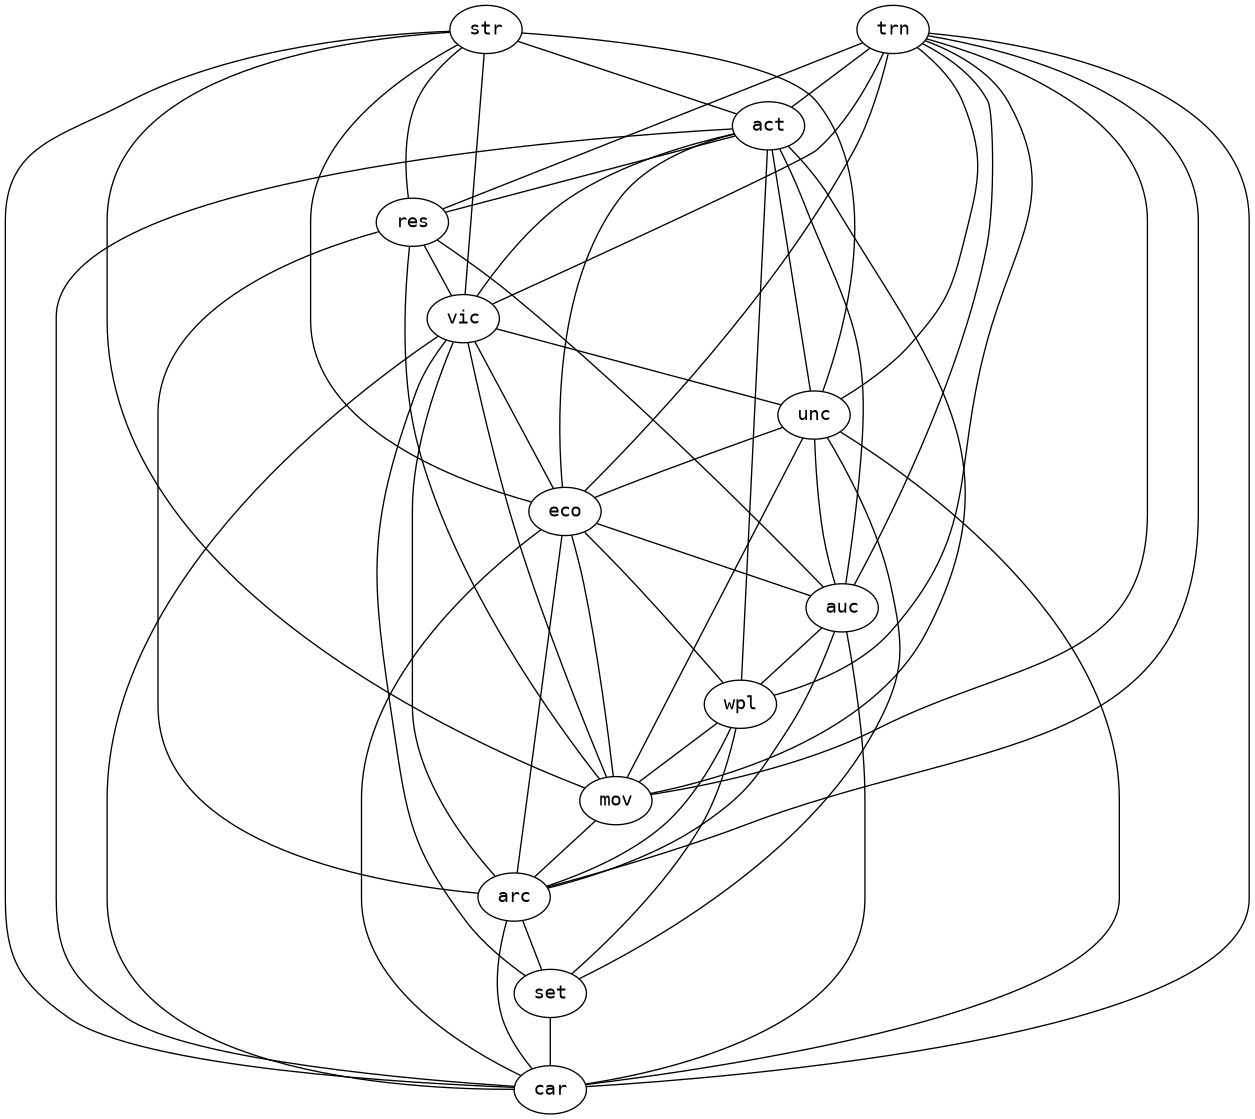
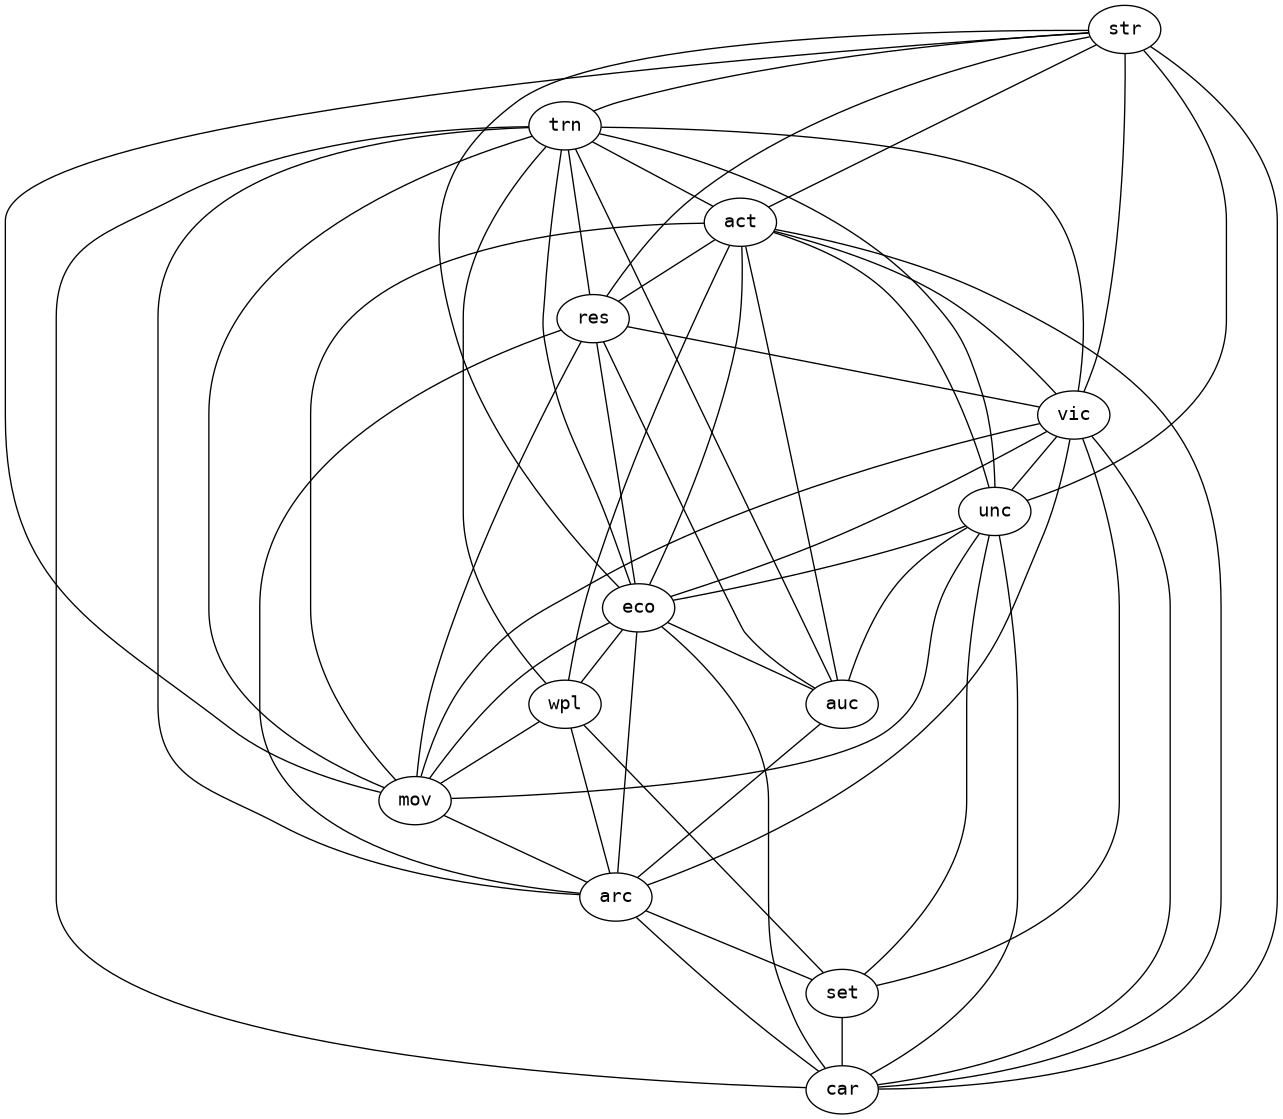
  strict graph {
    fontname="DejaVu Sans Mono"
    node [fontname="DejaVu Sans Mono"]
    edge [fontname="DejaVu Sans Mono" weight=2]
    str
    trn
    act
    res
    vic
    unc
    car
    eco
    auc
    wpl
    mov
    arc
    set
+   str -- trn [weight=1]
    str -- act
    str -- res
    str -- vic [weight=5]
    str -- unc [weight=7]
    str -- car
    trn -- act [weight=10]
    trn -- res [weight=4]
    trn -- vic [weight=4]
    trn -- unc
    trn -- car [weight=4]
    trn -- eco [weight=1]
    trn -- auc
    trn -- wpl [weight=5]
    trn -- mov [weight=1]
    trn -- arc [weight=1]
    act -- res [weight=5]
    act -- vic [weight=1]
    act -- unc [weight=4]
    act -- car [weight=3]
    act -- eco [weight=3]
    act -- auc [weight=3]
    act -- wpl [weight=5]
    act -- mov [weight=7]
    res -- vic
+   res -- eco
    res -- auc [weight=3]
    res -- mov
    res -- arc [weight=5]
    vic -- unc [weight=3]
    vic -- car [weight=1]
    vic -- eco
    vic -- mov [weight=3]
    vic -- arc
    vic -- set
    unc -- car [weight=5]
    unc -- eco [weight=3]
    unc -- auc
    unc -- mov [weight=3]
    unc -- set [weight=1]
    eco -- str
    eco -- car [weight=6]
    eco -- auc
    eco -- wpl [weight=3]
    eco -- mov
    eco -- arc [weight=3]
-   auc -- car [weight=5]
-   auc -- wpl
    auc -- arc
    wpl -- mov [weight=1]
    wpl -- arc [weight=1]
    wpl -- set [weight=1]
    mov -- str
    mov -- arc [weight=3]
    arc -- car [weight=1]
    arc -- set [weight=3]
    set -- car
  }
